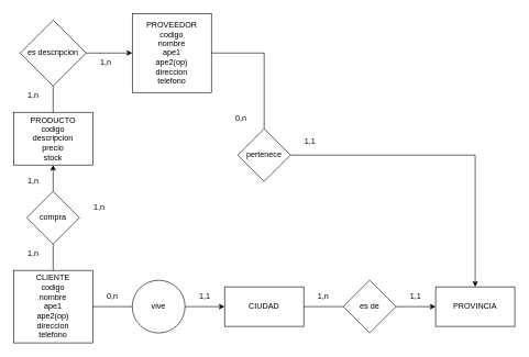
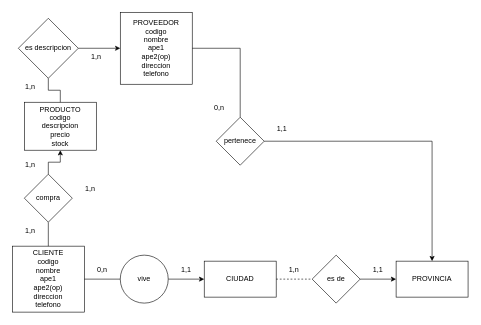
  <mxCell id="0" />
  <mxCell id="1" parent="0" />
  <mxCell id="2" style="edgeStyle=orthogonalEdgeStyle;rounded=0;orthogonalLoop=1;jettySize=auto;html=1;startArrow=none;" edge="1" parent="1" source="8" target="6"><mxGeometry relative="1" as="geometry" /></mxCell>
  <mxCell id="3" value="" style="edgeStyle=orthogonalEdgeStyle;rounded=0;orthogonalLoop=1;jettySize=auto;html=1;startArrow=none;" edge="1" parent="1" source="22" target="17"><mxGeometry relative="1" as="geometry" /></mxCell>
  <mxCell id="4" value="CLIENTE&lt;br&gt;codigo&lt;br&gt;nombre&lt;br&gt;ape1&lt;br&gt;ape2(op)&lt;br&gt;direccion&lt;br&gt;telefono" style="rounded=0;whiteSpace=wrap;html=1;" vertex="1" parent="1"><mxGeometry x="20" y="410" width="120" height="110" as="geometry" /></mxCell>
  <mxCell id="5" value="" style="edgeStyle=orthogonalEdgeStyle;rounded=0;orthogonalLoop=1;jettySize=auto;html=1;startArrow=none;" edge="1" parent="1" source="15" target="13"><mxGeometry relative="1" as="geometry"><Array as="points"><mxPoint x="80" y="30" /></Array></mxGeometry></mxCell>
- <mxCell id="6" value="PRODUCTO&lt;br&gt;codigo&lt;br&gt;descripcion&lt;br&gt;precio&lt;br&gt;stock" style="rounded=0;whiteSpace=wrap;html=1;" vertex="1" parent="1"><mxGeometry x="20" y="170" width="120" height="80" as="geometry" /></mxCell>
+ <mxCell id="6" value="PRODUCTO&lt;br&gt;codigo&lt;br&gt;descripcion&lt;br&gt;precio&lt;br&gt;stock" style="rounded=0;whiteSpace=wrap;html=1;" vertex="1" parent="1"><mxGeometry x="40" y="170" width="120" height="80" as="geometry" /></mxCell>
  <mxCell id="7" value="" style="edgeStyle=orthogonalEdgeStyle;rounded=0;orthogonalLoop=1;jettySize=auto;html=1;endArrow=none;" edge="1" parent="1" source="4" target="8"><mxGeometry relative="1" as="geometry"><mxPoint x="80" y="470" as="sourcePoint" /><mxPoint x="80" y="250" as="targetPoint" /></mxGeometry></mxCell>
  <mxCell id="8" value="compra" style="rhombus;whiteSpace=wrap;html=1;" vertex="1" parent="1"><mxGeometry x="40" y="290" width="80" height="80" as="geometry" /></mxCell>
  <mxCell id="9" value="1,n" style="text;html=1;strokeColor=none;fillColor=none;align=center;verticalAlign=middle;whiteSpace=wrap;rounded=0;" vertex="1" parent="1"><mxGeometry x="20" y="370" width="60" height="30" as="geometry" /></mxCell>
  <mxCell id="10" value="1,n" style="text;html=1;strokeColor=none;fillColor=none;align=center;verticalAlign=middle;whiteSpace=wrap;rounded=0;" vertex="1" parent="1"><mxGeometry x="20" y="260" width="60" height="30" as="geometry" /></mxCell>
  <mxCell id="11" value="1,n" style="text;html=1;strokeColor=none;fillColor=none;align=center;verticalAlign=middle;whiteSpace=wrap;rounded=0;" vertex="1" parent="1"><mxGeometry x="120" y="300" width="60" height="30" as="geometry" /></mxCell>
  <mxCell id="12" style="edgeStyle=orthogonalEdgeStyle;rounded=0;orthogonalLoop=1;jettySize=auto;html=1;startArrow=none;entryX=0.5;entryY=0;entryDx=0;entryDy=0;" edge="1" parent="1" source="30" target="18"><mxGeometry relative="1" as="geometry" /></mxCell>
  <mxCell id="13" value="PROVEEDOR&lt;br&gt;codigo&lt;br&gt;nombre&lt;br&gt;ape1&lt;br&gt;ape2(op)&lt;br&gt;direccion&lt;br&gt;telefono" style="whiteSpace=wrap;html=1;rounded=0;" vertex="1" parent="1"><mxGeometry x="200" y="20" width="120" height="120" as="geometry" /></mxCell>
  <mxCell id="14" value="" style="edgeStyle=orthogonalEdgeStyle;rounded=0;orthogonalLoop=1;jettySize=auto;html=1;endArrow=none;" edge="1" parent="1" source="6" target="15"><mxGeometry relative="1" as="geometry"><mxPoint x="80" y="170" as="sourcePoint" /><mxPoint x="210" y="30" as="targetPoint" /><Array as="points" /></mxGeometry></mxCell>
  <mxCell id="15" value="es descripcion" style="rhombus;whiteSpace=wrap;html=1;" vertex="1" parent="1"><mxGeometry x="30" y="30" width="100" height="100" as="geometry" /></mxCell>
  <mxCell id="16" value="" style="edgeStyle=orthogonalEdgeStyle;rounded=0;orthogonalLoop=1;jettySize=auto;html=1;startArrow=none;" edge="1" parent="1" source="20" target="18"><mxGeometry relative="1" as="geometry" /></mxCell>
  <mxCell id="17" value="CIUDAD" style="whiteSpace=wrap;html=1;rounded=0;" vertex="1" parent="1"><mxGeometry x="340" y="435" width="120" height="60" as="geometry" /></mxCell>
  <mxCell id="18" value="PROVINCIA" style="whiteSpace=wrap;html=1;rounded=0;" vertex="1" parent="1"><mxGeometry x="660" y="435" width="120" height="60" as="geometry" /></mxCell>
- <mxCell id="19" value="" style="edgeStyle=orthogonalEdgeStyle;rounded=0;orthogonalLoop=1;jettySize=auto;html=1;endArrow=none;" edge="1" parent="1" source="17" target="20"><mxGeometry relative="1" as="geometry"><mxPoint x="460" y="465" as="sourcePoint" /><mxPoint x="660" y="465" as="targetPoint" /></mxGeometry></mxCell>
+ <mxCell id="19" value="" style="edgeStyle=orthogonalEdgeStyle;rounded=0;orthogonalLoop=1;jettySize=auto;html=1;endArrow=none;dashed=1;" edge="1" parent="1" source="17" target="20"><mxGeometry relative="1" as="geometry"><mxPoint x="460" y="465" as="sourcePoint" /><mxPoint x="660" y="465" as="targetPoint" /></mxGeometry></mxCell>
  <mxCell id="20" value="es de" style="rhombus;whiteSpace=wrap;html=1;" vertex="1" parent="1"><mxGeometry x="520" y="425" width="80" height="80" as="geometry" /></mxCell>
  <mxCell id="21" value="" style="edgeStyle=orthogonalEdgeStyle;rounded=0;orthogonalLoop=1;jettySize=auto;html=1;endArrow=none;" edge="1" parent="1" source="4" target="22"><mxGeometry relative="1" as="geometry"><mxPoint x="140" y="465" as="sourcePoint" /><mxPoint x="340" y="465" as="targetPoint" /></mxGeometry></mxCell>
  <mxCell id="22" value="vive" style="ellipse;whiteSpace=wrap;html=1;" vertex="1" parent="1"><mxGeometry x="200" y="425" width="80" height="80" as="geometry" /></mxCell>
  <mxCell id="23" value="1,n" style="text;html=1;strokeColor=none;fillColor=none;align=center;verticalAlign=middle;whiteSpace=wrap;rounded=0;" vertex="1" parent="1"><mxGeometry x="130" y="80" width="60" height="30" as="geometry" /></mxCell>
  <mxCell id="24" value="1,n" style="text;html=1;strokeColor=none;fillColor=none;align=center;verticalAlign=middle;whiteSpace=wrap;rounded=0;" vertex="1" parent="1"><mxGeometry x="20" y="130" width="60" height="30" as="geometry" /></mxCell>
  <mxCell id="25" value="0,n" style="text;html=1;strokeColor=none;fillColor=none;align=center;verticalAlign=middle;whiteSpace=wrap;rounded=0;" vertex="1" parent="1"><mxGeometry x="140" y="435" width="60" height="30" as="geometry" /></mxCell>
  <mxCell id="26" value="1,1" style="text;html=1;strokeColor=none;fillColor=none;align=center;verticalAlign=middle;whiteSpace=wrap;rounded=0;" vertex="1" parent="1"><mxGeometry x="280" y="435" width="60" height="30" as="geometry" /></mxCell>
  <mxCell id="27" value="1,n" style="text;html=1;strokeColor=none;fillColor=none;align=center;verticalAlign=middle;whiteSpace=wrap;rounded=0;" vertex="1" parent="1"><mxGeometry x="460" y="435" width="60" height="30" as="geometry" /></mxCell>
  <mxCell id="28" value="1,1" style="text;html=1;strokeColor=none;fillColor=none;align=center;verticalAlign=middle;whiteSpace=wrap;rounded=0;" vertex="1" parent="1"><mxGeometry x="600" y="435" width="60" height="30" as="geometry" /></mxCell>
  <mxCell id="29" value="" style="edgeStyle=orthogonalEdgeStyle;rounded=0;orthogonalLoop=1;jettySize=auto;html=1;endArrow=none;" edge="1" parent="1" source="13" target="30"><mxGeometry relative="1" as="geometry"><mxPoint x="320" y="80" as="sourcePoint" /><mxPoint x="400" y="435" as="targetPoint" /></mxGeometry></mxCell>
  <mxCell id="30" value="pertenece" style="rhombus;whiteSpace=wrap;html=1;" vertex="1" parent="1"><mxGeometry x="360" y="195" width="80" height="80" as="geometry" /></mxCell>
  <mxCell id="31" value="0,n" style="text;html=1;strokeColor=none;fillColor=none;align=center;verticalAlign=middle;whiteSpace=wrap;rounded=0;" vertex="1" parent="1"><mxGeometry x="335" y="165" width="60" height="30" as="geometry" /></mxCell>
  <mxCell id="32" value="1,1" style="text;html=1;strokeColor=none;fillColor=none;align=center;verticalAlign=middle;whiteSpace=wrap;rounded=0;" vertex="1" parent="1"><mxGeometry x="440" y="200" width="60" height="30" as="geometry" /></mxCell>
